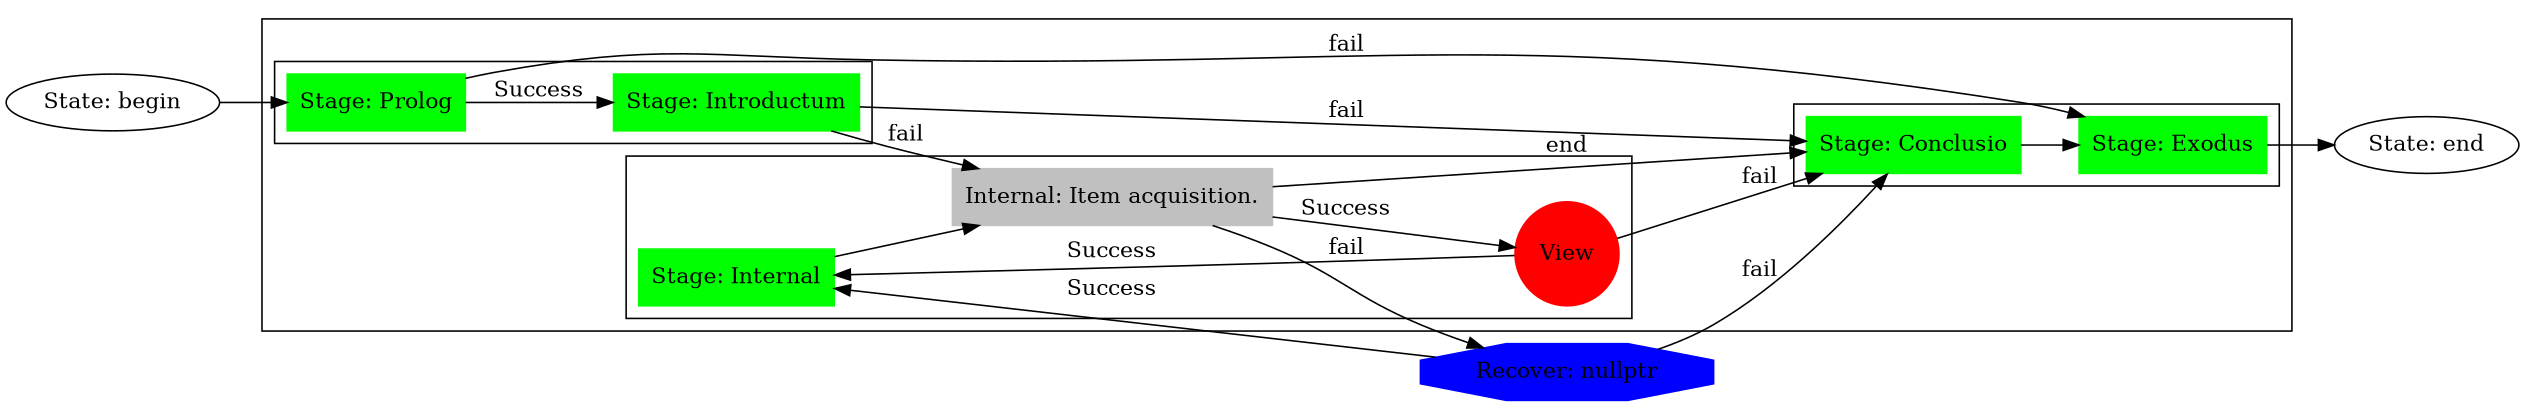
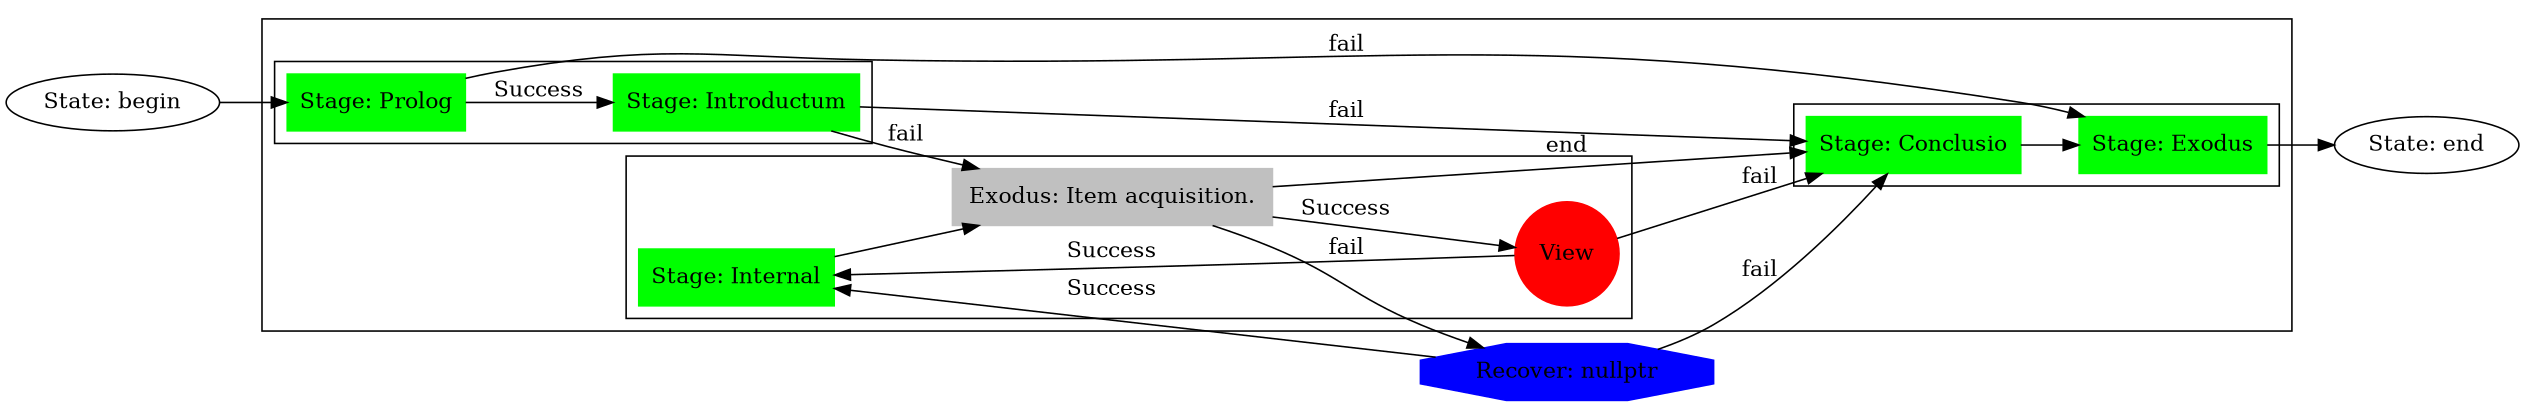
  digraph {
    rankdir=LR
    node [color=green shape=box style=filled]
    edge [dir=forward]
    n1 [label="Stage: Internal"]
    n2 [color=red label=View shape=circle]
-   n3 [color=gray label="Internal: Item acquisition."]
+   n3 [color=gray label="Exodus: Item acquisition."]
    n4 [label="Stage: Prolog"]
    n5 [label="Stage: Introductum"]
    n6 [label="Stage: Conclusio"]
    n7 [label="Stage: Exodus"]
    n8 [color=blue label="Recover: nullptr" shape=octagon]
    n9 [label="State: end" color="" shape="" style=""]
    n10 [label="State: begin" color="" shape="" style=""]
    subgraph cluster_1 {
      rank=source
      subgraph cluster_2 {
        rank=same
        n1
        n2
        n3
      }
      subgraph cluster_3 {
        rank=source
        n4
        n5
      }
      subgraph cluster_4 {
        rank=source
        n6
        n7
      }
    }
    n1 -> n3
    n2 -> n1 [label=Success]
    n2 -> n6 [label=fail]
    n3 -> n2 [label=Success]
    n3 -> n6 [label=end]
    n3 -> n8 [label=fail]
    n4 -> n5 [label=Success weight=1000]
    n4 -> n7 [label=fail]
    n5 -> n3 [label=fail weight=2000]
    n5 -> n6 [label=fail]
    n6 -> n7
    n7 -> n9
    n8 -> n1 [label=Success]
    n8 -> n6 [label=fail]
    n10 -> n4
  }
